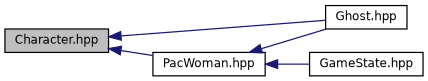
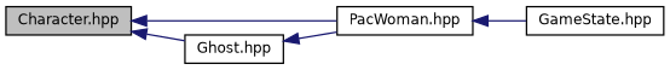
  digraph {
    rankdir=LR
    node [color=black fillcolor=white fontname=Helvetica fontsize=10 shape=record style=filled]
    edge [color=midnightblue dir=back fontname=Helvetica fontsize=10 labelfontname=Helvetica labelfontsize=10 style=solid]
    n1 [fillcolor=grey75 fontcolor=black height=0.2 label="Character.hpp" width=0.4]
    n2 [height=0.2 label="PacWoman.hpp" width=0.4]
    n3 [height=0.2 label="Ghost.hpp" width=0.4]
    n4 [height=0.2 label="GameState.hpp" width=0.4]
    n1 -> n2
    n1 -> n3
-   n2 -> n3
+   n3 -> n2
    n2 -> n4
  }
